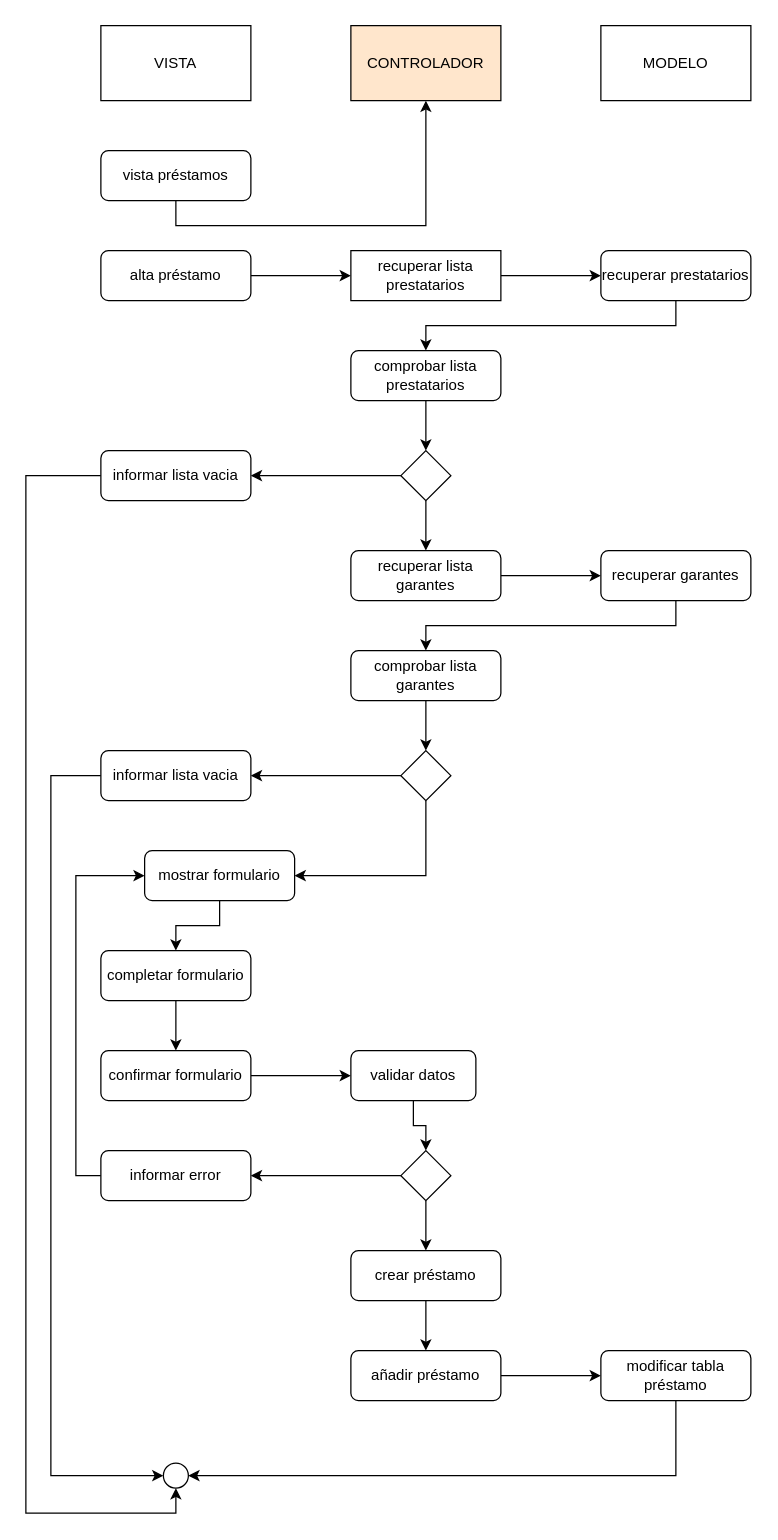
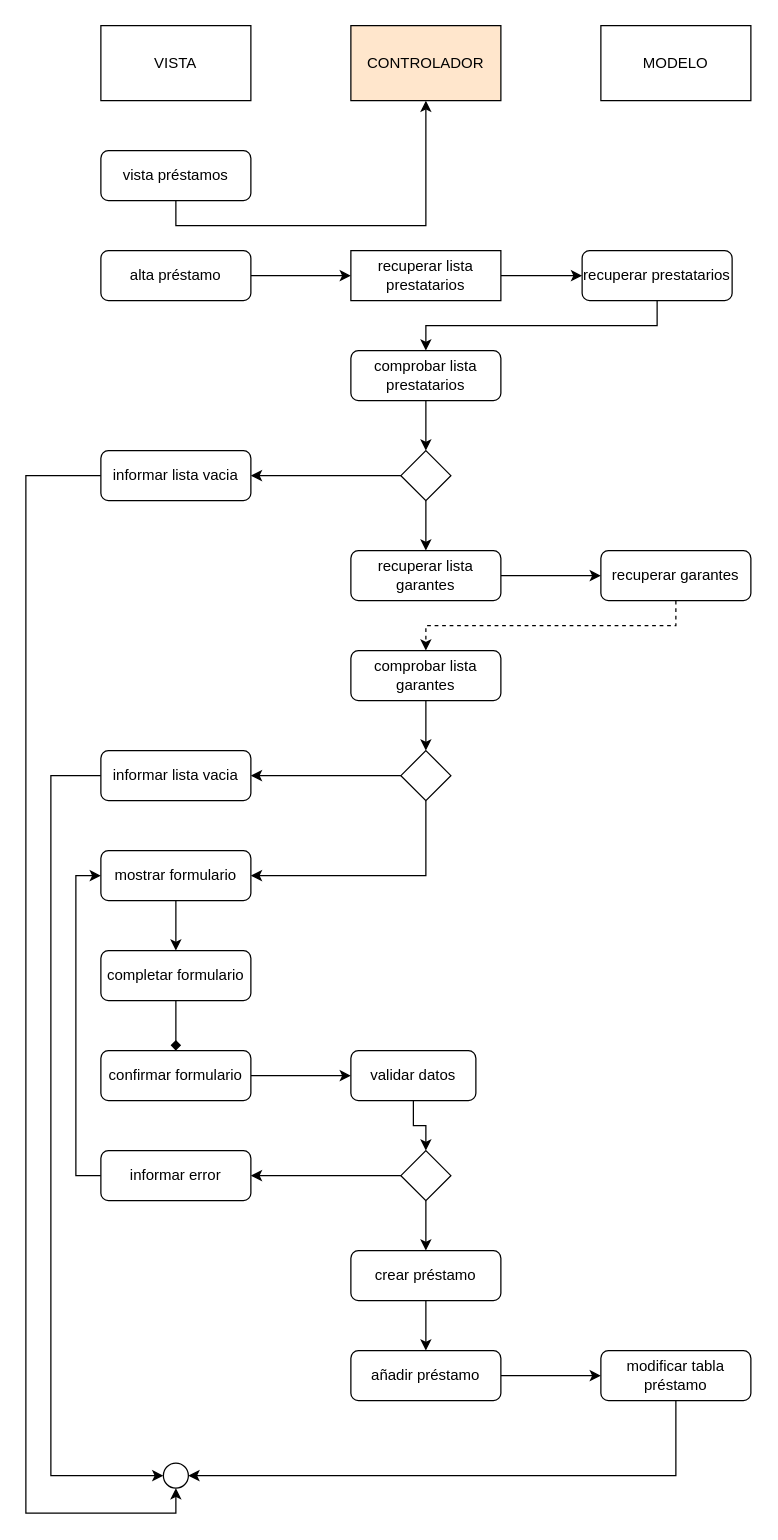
  <mxCell id="0" />
  <mxCell id="1" parent="0" />
  <mxCell id="2" value="VISTA" style="rounded=0;whiteSpace=wrap;html=1;" vertex="1" parent="1"><mxGeometry x="80" y="20" width="120" height="60" as="geometry" /></mxCell>
  <mxCell id="3" value="CONTROLADOR" style="rounded=0;whiteSpace=wrap;html=1;fillColor=#ffe6cc;" vertex="1" parent="1"><mxGeometry x="280" y="20" width="120" height="60" as="geometry" /></mxCell>
  <mxCell id="4" value="MODELO" style="rounded=0;whiteSpace=wrap;html=1;" vertex="1" parent="1"><mxGeometry x="480" y="20" width="120" height="60" as="geometry" /></mxCell>
  <mxCell id="5" style="edgeStyle=orthogonalEdgeStyle;rounded=0;orthogonalLoop=1;jettySize=auto;html=1;exitX=0.5;exitY=1;exitDx=0;exitDy=0;entryX=0.5;entryY=0;entryDx=0;entryDy=0;" edge="1" parent="1" source="6" target="8"><mxGeometry relative="1" as="geometry" /></mxCell>
- <mxCell id="6" value="mostrar formulario" style="rounded=1;whiteSpace=wrap;html=1;" vertex="1" parent="1"><mxGeometry x="115" y="680" width="120" height="40" as="geometry" /></mxCell>
- <mxCell id="7" style="edgeStyle=orthogonalEdgeStyle;rounded=0;orthogonalLoop=1;jettySize=auto;html=1;exitX=0.5;exitY=1;exitDx=0;exitDy=0;entryX=0.5;entryY=0;entryDx=0;entryDy=0;" edge="1" parent="1" source="8" target="10"><mxGeometry relative="1" as="geometry" /></mxCell>
+ <mxCell id="6" value="mostrar formulario" style="rounded=1;whiteSpace=wrap;html=1;" vertex="1" parent="1"><mxGeometry x="80" y="680" width="120" height="40" as="geometry" /></mxCell>
+ <mxCell id="7" style="edgeStyle=orthogonalEdgeStyle;rounded=0;orthogonalLoop=1;jettySize=auto;html=1;exitX=0.5;exitY=1;exitDx=0;exitDy=0;entryX=0.5;entryY=0;entryDx=0;entryDy=0;endArrow=diamond;" edge="1" parent="1" source="8" target="10"><mxGeometry relative="1" as="geometry" /></mxCell>
  <mxCell id="8" value="completar formulario" style="rounded=1;whiteSpace=wrap;html=1;" vertex="1" parent="1"><mxGeometry x="80" y="760" width="120" height="40" as="geometry" /></mxCell>
  <mxCell id="9" style="edgeStyle=orthogonalEdgeStyle;rounded=0;orthogonalLoop=1;jettySize=auto;html=1;exitX=1;exitY=0.5;exitDx=0;exitDy=0;entryX=0;entryY=0.5;entryDx=0;entryDy=0;" edge="1" parent="1" source="10" target="12"><mxGeometry relative="1" as="geometry" /></mxCell>
  <mxCell id="10" value="confirmar formulario" style="rounded=1;whiteSpace=wrap;html=1;" vertex="1" parent="1"><mxGeometry x="80" y="840" width="120" height="40" as="geometry" /></mxCell>
  <mxCell id="11" style="edgeStyle=orthogonalEdgeStyle;rounded=0;orthogonalLoop=1;jettySize=auto;html=1;exitX=0.5;exitY=1;exitDx=0;exitDy=0;entryX=0.5;entryY=0;entryDx=0;entryDy=0;" edge="1" parent="1" source="12" target="22"><mxGeometry relative="1" as="geometry" /></mxCell>
  <mxCell id="12" value="validar datos" style="rounded=1;whiteSpace=wrap;html=1;" vertex="1" parent="1"><mxGeometry x="280" y="840" width="100" height="40" as="geometry" /></mxCell>
  <mxCell id="13" style="edgeStyle=orthogonalEdgeStyle;rounded=0;orthogonalLoop=1;jettySize=auto;html=1;exitX=0;exitY=0.5;exitDx=0;exitDy=0;entryX=0;entryY=0.5;entryDx=0;entryDy=0;" edge="1" parent="1" source="14" target="6"><mxGeometry relative="1" as="geometry" /></mxCell>
  <mxCell id="14" value="informar error" style="rounded=1;whiteSpace=wrap;html=1;" vertex="1" parent="1"><mxGeometry x="80" y="920" width="120" height="40" as="geometry" /></mxCell>
  <mxCell id="15" style="edgeStyle=orthogonalEdgeStyle;rounded=0;orthogonalLoop=1;jettySize=auto;html=1;exitX=0.5;exitY=1;exitDx=0;exitDy=0;entryX=0.5;entryY=0;entryDx=0;entryDy=0;" edge="1" parent="1" source="16" target="18"><mxGeometry relative="1" as="geometry" /></mxCell>
  <mxCell id="16" value="crear préstamo" style="rounded=1;whiteSpace=wrap;html=1;" vertex="1" parent="1"><mxGeometry x="280" y="1000" width="120" height="40" as="geometry" /></mxCell>
  <mxCell id="17" style="edgeStyle=orthogonalEdgeStyle;rounded=0;orthogonalLoop=1;jettySize=auto;html=1;exitX=1;exitY=0.5;exitDx=0;exitDy=0;" edge="1" parent="1" source="18" target="24"><mxGeometry relative="1" as="geometry" /></mxCell>
  <mxCell id="18" value="añadir préstamo" style="rounded=1;whiteSpace=wrap;html=1;" vertex="1" parent="1"><mxGeometry x="280" y="1080" width="120" height="40" as="geometry" /></mxCell>
  <mxCell id="19" value="" style="ellipse;whiteSpace=wrap;html=1;aspect=fixed;fillStyle=solid;fillColor=light-dark(#FFFFFF,#121212);" vertex="1" parent="1"><mxGeometry x="130" y="1170" width="20" height="20" as="geometry" /></mxCell>
  <mxCell id="20" style="edgeStyle=orthogonalEdgeStyle;rounded=0;orthogonalLoop=1;jettySize=auto;html=1;exitX=0.5;exitY=1;exitDx=0;exitDy=0;entryX=0.5;entryY=0;entryDx=0;entryDy=0;" edge="1" parent="1" source="22" target="16"><mxGeometry relative="1" as="geometry" /></mxCell>
  <mxCell id="21" style="edgeStyle=orthogonalEdgeStyle;rounded=0;orthogonalLoop=1;jettySize=auto;html=1;exitX=0;exitY=0.5;exitDx=0;exitDy=0;" edge="1" parent="1" source="22" target="14"><mxGeometry relative="1" as="geometry" /></mxCell>
  <mxCell id="22" value="" style="rhombus;whiteSpace=wrap;html=1;" vertex="1" parent="1"><mxGeometry x="320" y="920" width="40" height="40" as="geometry" /></mxCell>
  <mxCell id="23" style="edgeStyle=orthogonalEdgeStyle;rounded=0;orthogonalLoop=1;jettySize=auto;html=1;exitX=0.5;exitY=1;exitDx=0;exitDy=0;entryX=1;entryY=0.5;entryDx=0;entryDy=0;" edge="1" parent="1" source="24" target="19"><mxGeometry relative="1" as="geometry" /></mxCell>
  <mxCell id="24" value="modificar tabla préstamo" style="rounded=1;whiteSpace=wrap;html=1;" vertex="1" parent="1"><mxGeometry x="480" y="1080" width="120" height="40" as="geometry" /></mxCell>
  <mxCell id="25" style="edgeStyle=orthogonalEdgeStyle;rounded=0;orthogonalLoop=1;jettySize=auto;html=1;exitX=1;exitY=0.5;exitDx=0;exitDy=0;entryX=0;entryY=0.5;entryDx=0;entryDy=0;" edge="1" parent="1" source="26" target="30"><mxGeometry relative="1" as="geometry" /></mxCell>
  <mxCell id="26" value="alta préstamo" style="rounded=1;whiteSpace=wrap;html=1;" vertex="1" parent="1"><mxGeometry x="80" y="200" width="120" height="40" as="geometry" /></mxCell>
  <mxCell id="27" style="edgeStyle=orthogonalEdgeStyle;rounded=0;orthogonalLoop=1;jettySize=auto;html=1;exitX=0.5;exitY=1;exitDx=0;exitDy=0;" edge="1" parent="1" source="28" target="3"><mxGeometry relative="1" as="geometry" /></mxCell>
  <mxCell id="28" value="vista préstamos" style="rounded=1;whiteSpace=wrap;html=1;" vertex="1" parent="1"><mxGeometry x="80" y="120" width="120" height="40" as="geometry" /></mxCell>
  <mxCell id="29" style="edgeStyle=orthogonalEdgeStyle;rounded=0;orthogonalLoop=1;jettySize=auto;html=1;exitX=1;exitY=0.5;exitDx=0;exitDy=0;entryX=0;entryY=0.5;entryDx=0;entryDy=0;" edge="1" parent="1" source="30" target="32"><mxGeometry relative="1" as="geometry" /></mxCell>
  <mxCell id="30" value="recuperar lista prestatarios" style="whiteSpace=wrap;html=1;rounded=0;" vertex="1" parent="1"><mxGeometry x="280" y="200" width="120" height="40" as="geometry" /></mxCell>
  <mxCell id="31" style="edgeStyle=orthogonalEdgeStyle;rounded=0;orthogonalLoop=1;jettySize=auto;html=1;exitX=0.5;exitY=1;exitDx=0;exitDy=0;entryX=0.5;entryY=0;entryDx=0;entryDy=0;" edge="1" parent="1" source="32" target="38"><mxGeometry relative="1" as="geometry" /></mxCell>
- <mxCell id="32" value="recuperar prestatarios" style="rounded=1;whiteSpace=wrap;html=1;" vertex="1" parent="1"><mxGeometry x="480" y="200" width="120" height="40" as="geometry" /></mxCell>
+ <mxCell id="32" value="recuperar prestatarios" style="rounded=1;whiteSpace=wrap;html=1;" vertex="1" parent="1"><mxGeometry x="465" y="200" width="120" height="40" as="geometry" /></mxCell>
  <mxCell id="33" style="edgeStyle=orthogonalEdgeStyle;rounded=0;orthogonalLoop=1;jettySize=auto;html=1;exitX=1;exitY=0.5;exitDx=0;exitDy=0;entryX=0;entryY=0.5;entryDx=0;entryDy=0;" edge="1" parent="1" source="34" target="36"><mxGeometry relative="1" as="geometry" /></mxCell>
  <mxCell id="34" value="recuperar lista garantes" style="rounded=1;whiteSpace=wrap;html=1;" vertex="1" parent="1"><mxGeometry x="280" y="440" width="120" height="40" as="geometry" /></mxCell>
- <mxCell id="35" style="edgeStyle=orthogonalEdgeStyle;rounded=0;orthogonalLoop=1;jettySize=auto;html=1;exitX=0.5;exitY=1;exitDx=0;exitDy=0;entryX=0.5;entryY=0;entryDx=0;entryDy=0;" edge="1" parent="1" source="36" target="43"><mxGeometry relative="1" as="geometry" /></mxCell>
+ <mxCell id="35" style="edgeStyle=orthogonalEdgeStyle;rounded=0;orthogonalLoop=1;jettySize=auto;html=1;exitX=0.5;exitY=1;exitDx=0;exitDy=0;entryX=0.5;entryY=0;entryDx=0;entryDy=0;dashed=1;" edge="1" parent="1" source="36" target="43"><mxGeometry relative="1" as="geometry" /></mxCell>
  <mxCell id="36" value="recuperar garantes" style="rounded=1;whiteSpace=wrap;html=1;" vertex="1" parent="1"><mxGeometry x="480" y="440" width="120" height="40" as="geometry" /></mxCell>
  <mxCell id="37" style="edgeStyle=orthogonalEdgeStyle;rounded=0;orthogonalLoop=1;jettySize=auto;html=1;exitX=0.5;exitY=1;exitDx=0;exitDy=0;entryX=0.5;entryY=0;entryDx=0;entryDy=0;" edge="1" parent="1" source="38" target="41"><mxGeometry relative="1" as="geometry" /></mxCell>
  <mxCell id="38" value="comprobar lista prestatarios" style="rounded=1;whiteSpace=wrap;html=1;" vertex="1" parent="1"><mxGeometry x="280" y="280" width="120" height="40" as="geometry" /></mxCell>
  <mxCell id="39" style="edgeStyle=orthogonalEdgeStyle;rounded=0;orthogonalLoop=1;jettySize=auto;html=1;exitX=0;exitY=0.5;exitDx=0;exitDy=0;entryX=1;entryY=0.5;entryDx=0;entryDy=0;" edge="1" parent="1" source="41" target="45"><mxGeometry relative="1" as="geometry" /></mxCell>
  <mxCell id="40" style="edgeStyle=orthogonalEdgeStyle;rounded=0;orthogonalLoop=1;jettySize=auto;html=1;exitX=0.5;exitY=1;exitDx=0;exitDy=0;entryX=0.5;entryY=0;entryDx=0;entryDy=0;" edge="1" parent="1" source="41" target="34"><mxGeometry relative="1" as="geometry" /></mxCell>
  <mxCell id="41" value="" style="rhombus;whiteSpace=wrap;html=1;" vertex="1" parent="1"><mxGeometry x="320" y="360" width="40" height="40" as="geometry" /></mxCell>
  <mxCell id="42" style="edgeStyle=orthogonalEdgeStyle;rounded=0;orthogonalLoop=1;jettySize=auto;html=1;exitX=0.5;exitY=1;exitDx=0;exitDy=0;entryX=0.5;entryY=0;entryDx=0;entryDy=0;" edge="1" parent="1" source="43" target="50"><mxGeometry relative="1" as="geometry" /></mxCell>
  <mxCell id="43" value="comprobar lista garantes" style="rounded=1;whiteSpace=wrap;html=1;" vertex="1" parent="1"><mxGeometry x="280" y="520" width="120" height="40" as="geometry" /></mxCell>
  <mxCell id="44" style="edgeStyle=orthogonalEdgeStyle;rounded=0;orthogonalLoop=1;jettySize=auto;html=1;exitX=0;exitY=0.5;exitDx=0;exitDy=0;entryX=0.5;entryY=1;entryDx=0;entryDy=0;" edge="1" parent="1" source="45" target="19"><mxGeometry relative="1" as="geometry"><Array as="points"><mxPoint x="20" y="380" /><mxPoint x="20" y="1210" /><mxPoint x="140" y="1210" /></Array></mxGeometry></mxCell>
  <mxCell id="45" value="informar lista vacia" style="rounded=1;whiteSpace=wrap;html=1;" vertex="1" parent="1"><mxGeometry x="80" y="360" width="120" height="40" as="geometry" /></mxCell>
  <mxCell id="46" style="edgeStyle=orthogonalEdgeStyle;rounded=0;orthogonalLoop=1;jettySize=auto;html=1;exitX=0;exitY=0.5;exitDx=0;exitDy=0;entryX=0;entryY=0.5;entryDx=0;entryDy=0;" edge="1" parent="1" source="47" target="19"><mxGeometry relative="1" as="geometry"><Array as="points"><mxPoint x="40" y="620" /><mxPoint x="40" y="1180" /></Array></mxGeometry></mxCell>
  <mxCell id="47" value="informar lista vacia" style="rounded=1;whiteSpace=wrap;html=1;" vertex="1" parent="1"><mxGeometry x="80" y="600" width="120" height="40" as="geometry" /></mxCell>
  <mxCell id="48" style="edgeStyle=orthogonalEdgeStyle;rounded=0;orthogonalLoop=1;jettySize=auto;html=1;exitX=0;exitY=0.5;exitDx=0;exitDy=0;entryX=1;entryY=0.5;entryDx=0;entryDy=0;" edge="1" parent="1" source="50" target="47"><mxGeometry relative="1" as="geometry" /></mxCell>
  <mxCell id="49" style="edgeStyle=orthogonalEdgeStyle;rounded=0;orthogonalLoop=1;jettySize=auto;html=1;exitX=0.5;exitY=1;exitDx=0;exitDy=0;entryX=1;entryY=0.5;entryDx=0;entryDy=0;" edge="1" parent="1" source="50" target="6"><mxGeometry relative="1" as="geometry" /></mxCell>
  <mxCell id="50" value="" style="rhombus;whiteSpace=wrap;html=1;" vertex="1" parent="1"><mxGeometry x="320" y="600" width="40" height="40" as="geometry" /></mxCell>
